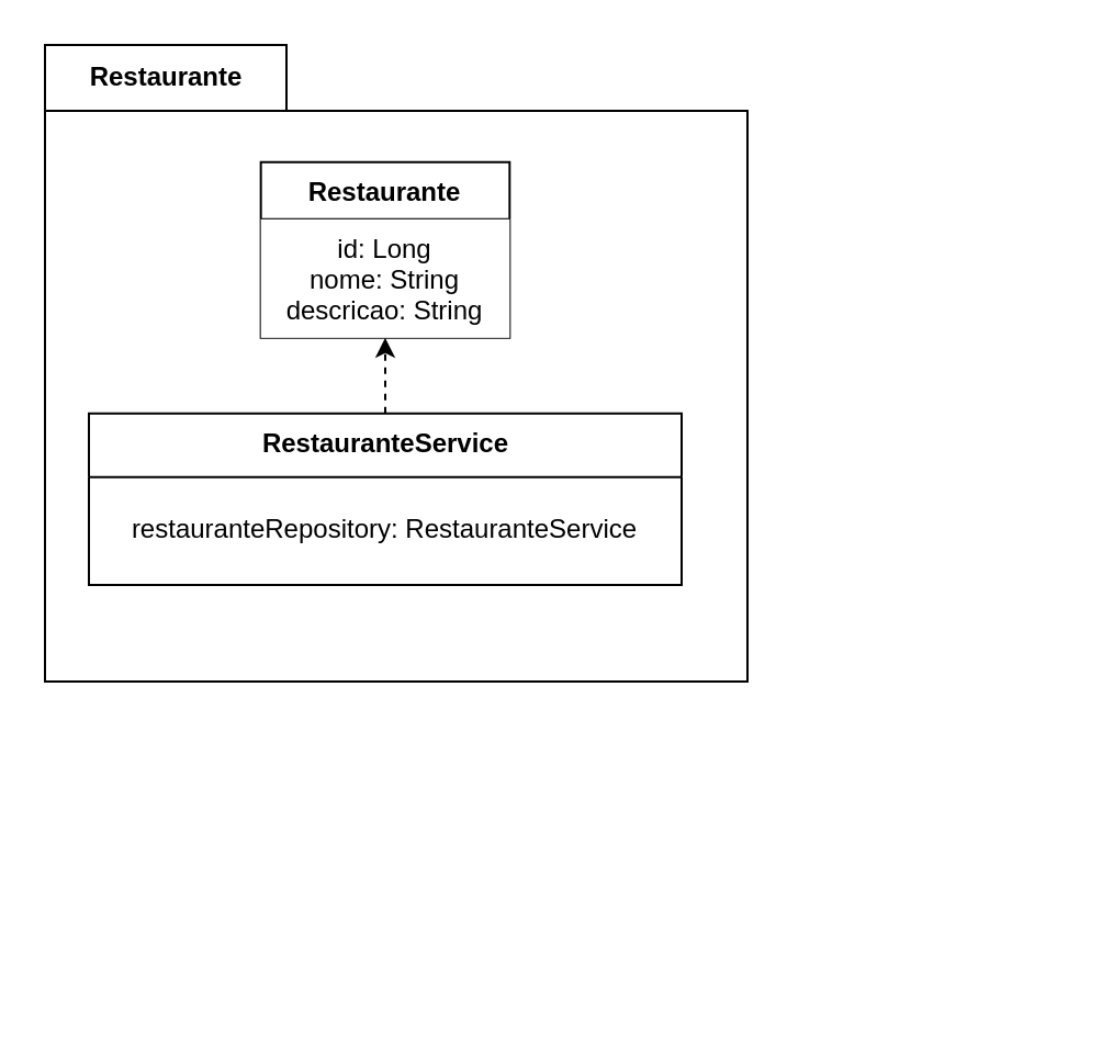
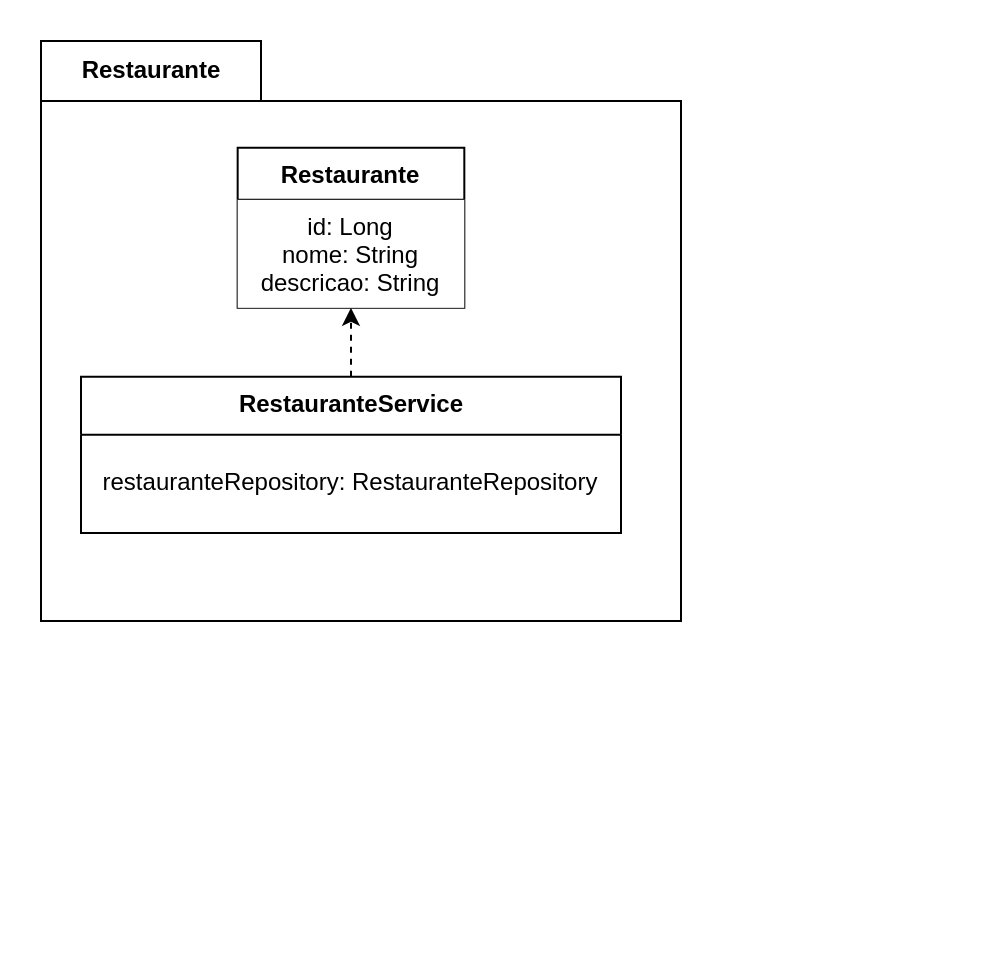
  <mxCell id="0" />
  <mxCell id="1" parent="0" />
  <mxCell id="2" value="Restaurante" style="shape=folder;fontStyle=1;tabWidth=110;tabHeight=30;tabPosition=left;html=1;boundedLbl=1;labelInHeader=1;container=1;collapsible=0;rounded=0;" parent="1" vertex="1"><mxGeometry x="20" y="20" width="320" height="290" as="geometry" /></mxCell>
  <mxCell id="3" value="" style="html=1;strokeColor=none;resizeWidth=1;resizeHeight=1;fillColor=none;part=1;connectable=0;allowArrows=0;deletable=0;rounded=0;" parent="2" vertex="1"><mxGeometry width="480" height="424.643" relative="1" as="geometry"><mxPoint y="30" as="offset" /></mxGeometry></mxCell>
  <mxCell id="4" value="" style="edgeStyle=none;html=1;dashed=1;" edge="1" parent="2" source="5" target="8"><mxGeometry relative="1" as="geometry" /></mxCell>
  <mxCell id="5" value="RestauranteService" style="swimlane;fontStyle=1;align=center;verticalAlign=middle;childLayout=stackLayout;horizontal=1;startSize=29;horizontalStack=0;resizeParent=1;resizeParentMax=0;resizeLast=0;collapsible=0;marginBottom=0;html=1;" parent="2" vertex="1"><mxGeometry x="20" y="167.891" width="270" height="78.139" as="geometry" /></mxCell>
- <mxCell id="6" value="restauranteRepository: RestauranteService" style="text;html=1;strokeColor=none;fillColor=none;align=center;verticalAlign=middle;spacingLeft=4;spacingRight=4;overflow=hidden;rotatable=0;points=[[0,0.5],[1,0.5]];portConstraint=eastwest;shadow=0;glass=0;" parent="5" vertex="1"><mxGeometry y="29" width="270" height="49.139" as="geometry" /></mxCell>
+ <mxCell id="6" value="restauranteRepository: RestauranteRepository" style="text;html=1;strokeColor=none;fillColor=none;align=center;verticalAlign=middle;spacingLeft=4;spacingRight=4;overflow=hidden;rotatable=0;points=[[0,0.5],[1,0.5]];portConstraint=eastwest;shadow=0;glass=0;" parent="5" vertex="1"><mxGeometry y="29" width="270" height="49.139" as="geometry" /></mxCell>
  <mxCell id="7" value="Restaurante" style="swimlane;fontStyle=1;align=center;verticalAlign=top;childLayout=stackLayout;horizontal=1;startSize=26;horizontalStack=0;resizeParent=1;resizeParentMax=0;resizeLast=0;collapsible=1;marginBottom=0;fillColor=default;gradientColor=none;swimlaneFillColor=none;shadow=0;glass=0;swimlaneLine=1;" parent="2" vertex="1"><mxGeometry x="98.335" y="53.42" width="113.33" height="80" as="geometry"><mxRectangle x="55" y="38.5" width="110" height="30" as="alternateBounds" /></mxGeometry></mxCell>
  <mxCell id="8" value="id: Long&#10;nome: String&#09;&#10;descricao: String" style="text;strokeColor=none;fillColor=default;align=center;verticalAlign=middle;spacingLeft=4;spacingRight=4;overflow=hidden;rotatable=0;points=[[0,0.5],[1,0.5]];portConstraint=eastwest;fontStyle=0;gradientColor=none;" parent="7" vertex="1"><mxGeometry y="26" width="113.33" height="54" as="geometry" /></mxCell>
